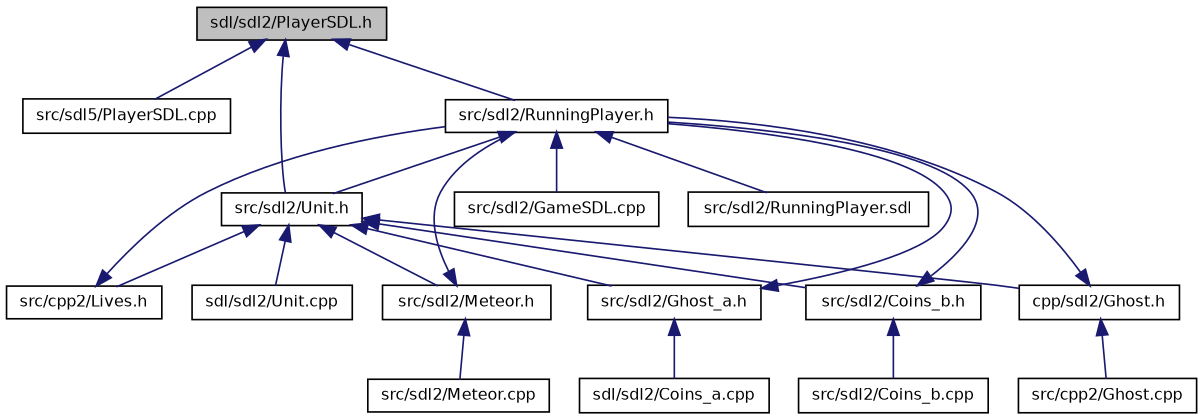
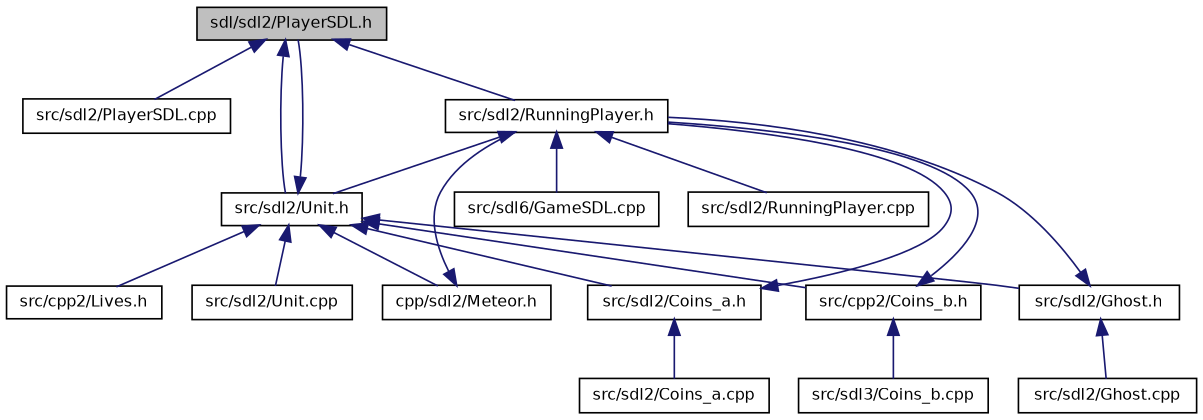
  digraph {
    node [color=black fillcolor=white fontname=Helvetica fontsize=10 shape=record style=filled]
    edge [color=midnightblue dir=back fontname=Helvetica fontsize=10 labelfontname=Helvetica labelfontsize=10 style=solid]
    n1 [fillcolor=grey75 fontcolor=black height=0.2 label="sdl/sdl2/PlayerSDL.h" width=0.4]
-   n2 [height=0.2 label="src/sdl5/PlayerSDL.cpp" width=0.4]
+   n2 [height=0.2 label="src/sdl2/PlayerSDL.cpp" width=0.4]
    n3 [height=0.2 label="src/sdl2/RunningPlayer.h" width=0.4]
    n4 [height=0.2 label="src/sdl2/Unit.h" width=0.4]
-   n5 [height=0.2 label="src/sdl2/GameSDL.cpp" width=0.4]
-   n6 [height=0.2 label="src/sdl2/RunningPlayer.sdl" width=0.4]
-   n7 [height=0.2 label="src/sdl2/Ghost_a.h" width=0.4]
-   n8 [height=0.2 label="src/sdl2/Coins_b.h" width=0.4]
-   n9 [height=0.2 label="cpp/sdl2/Ghost.h" width=0.4]
+   n5 [height=0.2 label="src/sdl6/GameSDL.cpp" width=0.4]
+   n6 [height=0.2 label="src/sdl2/RunningPlayer.cpp" width=0.4]
+   n7 [height=0.2 label="src/sdl2/Coins_a.h" width=0.4]
+   n8 [height=0.2 label="src/cpp2/Coins_b.h" width=0.4]
+   n9 [height=0.2 label="src/sdl2/Ghost.h" width=0.4]
    n10 [height=0.2 label="src/cpp2/Lives.h" width=0.4]
-   n11 [height=0.2 label="src/sdl2/Meteor.h" width=0.4]
-   n12 [height=0.2 label="sdl/sdl2/Unit.cpp" width=0.4]
-   n13 [height=0.2 label="sdl/sdl2/Coins_a.cpp" width=0.4]
-   n14 [height=0.2 label="src/sdl2/Coins_b.cpp" width=0.4]
-   n15 [height=0.2 label="src/cpp2/Ghost.cpp" width=0.4]
-   n16 [height=0.2 label="src/sdl2/Meteor.cpp" width=0.4]
+   n11 [height=0.2 label="cpp/sdl2/Meteor.h" width=0.4]
+   n12 [height=0.2 label="src/sdl2/Unit.cpp" width=0.4]
+   n13 [height=0.2 label="src/sdl2/Coins_a.cpp" width=0.4]
+   n14 [height=0.2 label="src/sdl3/Coins_b.cpp" width=0.4]
+   n15 [height=0.2 label="src/sdl2/Ghost.cpp" width=0.4]
    n1 -> n2
    n1 -> n3
    n1 -> n4
    n3 -> n4
    n3 -> n5
    n3 -> n6
+   n4 -> n1
    n4 -> n7
    n4 -> n8
    n4 -> n9
    n4 -> n10
    n4 -> n11
    n4 -> n12
    n7 -> n3
    n7 -> n13
    n8 -> n3
    n8 -> n14
    n9 -> n3
    n9 -> n15
-   n10 -> n3
    n11 -> n3
-   n11 -> n16
  }
